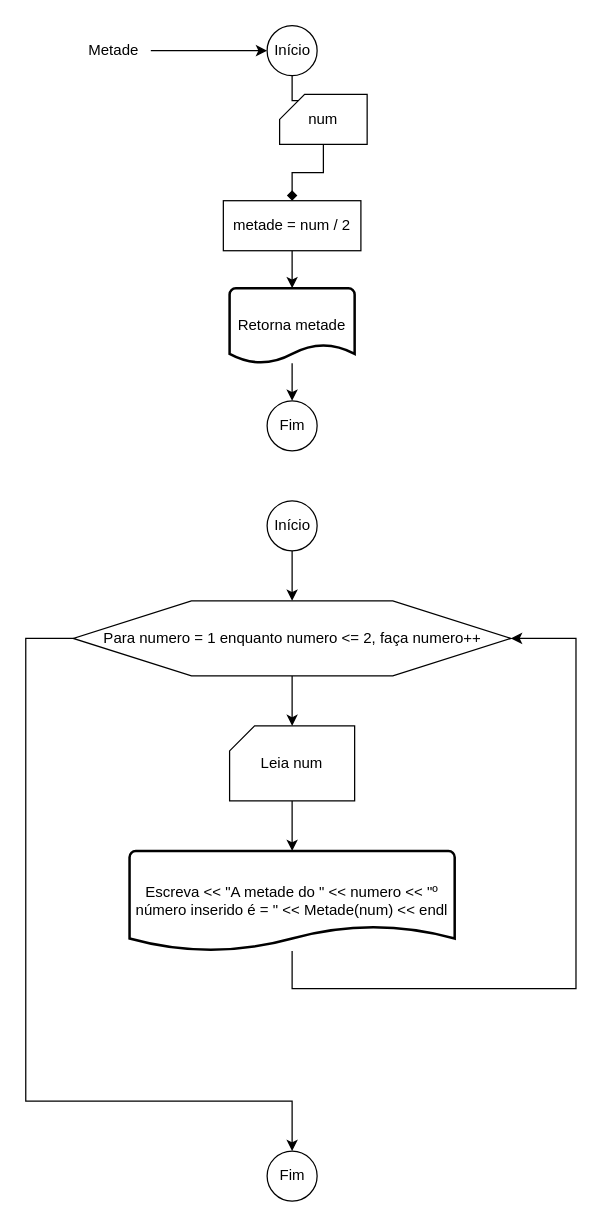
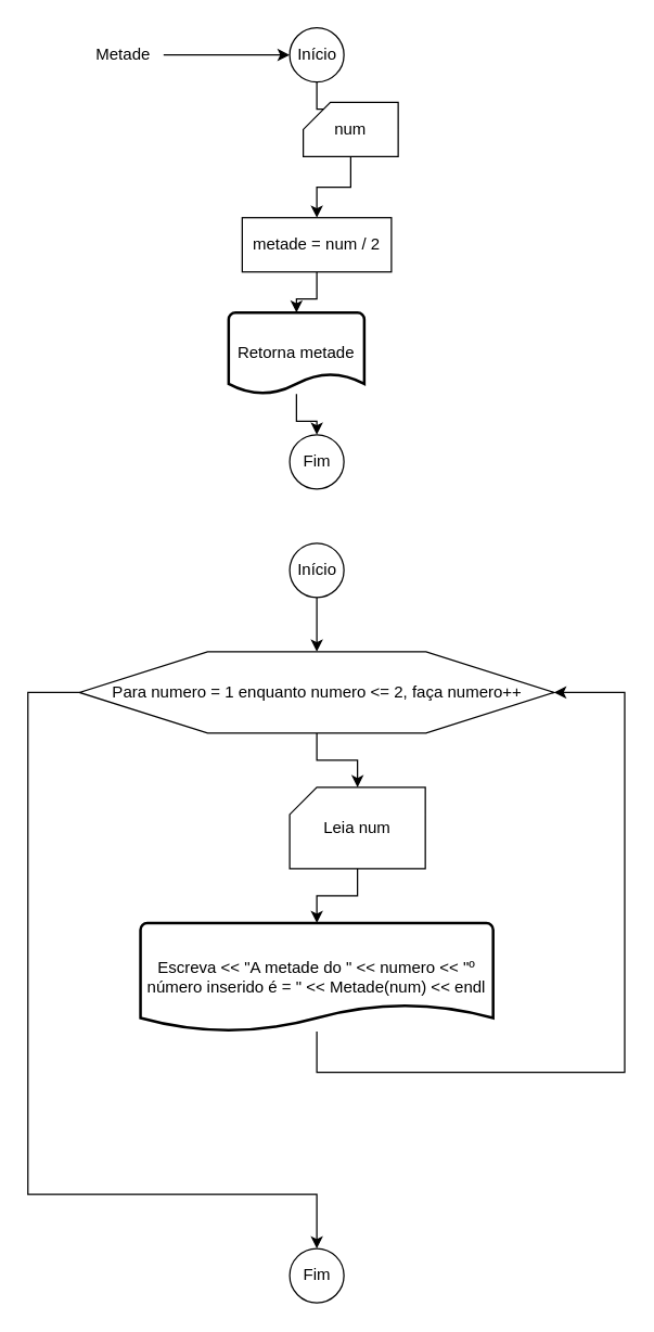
  <mxCell id="0" />
  <mxCell id="1" parent="0" />
  <mxCell id="2" value="" style="edgeStyle=orthogonalEdgeStyle;rounded=0;orthogonalLoop=1;jettySize=auto;html=1;" edge="1" parent="1" source="3" target="7"><mxGeometry relative="1" as="geometry" /></mxCell>
  <mxCell id="3" value="Início" style="verticalLabelPosition=middle;verticalAlign=middle;html=1;shape=mxgraph.flowchart.on-page_reference;labelPosition=center;align=center;" vertex="1" parent="1"><mxGeometry x="213" y="20" width="40" height="40" as="geometry" /></mxCell>
  <mxCell id="4" value="" style="edgeStyle=orthogonalEdgeStyle;rounded=0;orthogonalLoop=1;jettySize=auto;html=1;" edge="1" parent="1" source="5" target="3"><mxGeometry relative="1" as="geometry" /></mxCell>
  <mxCell id="5" value="Metade" style="text;html=1;align=center;verticalAlign=middle;resizable=0;points=[];autosize=1;strokeColor=none;fillColor=none;" vertex="1" parent="1"><mxGeometry x="60" y="30" width="60" height="20" as="geometry" /></mxCell>
- <mxCell id="6" value="" style="edgeStyle=orthogonalEdgeStyle;rounded=0;orthogonalLoop=1;jettySize=auto;html=1;endArrow=diamond;" edge="1" parent="1" source="7" target="9"><mxGeometry relative="1" as="geometry" /></mxCell>
+ <mxCell id="6" value="" style="edgeStyle=orthogonalEdgeStyle;rounded=0;orthogonalLoop=1;jettySize=auto;html=1;" edge="1" parent="1" source="7" target="9"><mxGeometry relative="1" as="geometry" /></mxCell>
  <mxCell id="7" value="num" style="verticalLabelPosition=middle;verticalAlign=middle;html=1;shape=card;whiteSpace=wrap;size=20;arcSize=12;labelPosition=center;align=center;" vertex="1" parent="1"><mxGeometry x="223" y="75" width="70" height="40" as="geometry" /></mxCell>
  <mxCell id="8" value="" style="edgeStyle=orthogonalEdgeStyle;rounded=0;orthogonalLoop=1;jettySize=auto;html=1;" edge="1" parent="1" source="9" target="11"><mxGeometry relative="1" as="geometry" /></mxCell>
  <mxCell id="9" value="metade = num / 2" style="whiteSpace=wrap;html=1;absoluteArcSize=1;arcSize=14;strokeWidth=1;rounded=0;" vertex="1" parent="1"><mxGeometry x="178" y="160" width="110" height="40" as="geometry" /></mxCell>
  <mxCell id="10" value="" style="edgeStyle=orthogonalEdgeStyle;rounded=0;orthogonalLoop=1;jettySize=auto;html=1;" edge="1" parent="1" source="11" target="12"><mxGeometry relative="1" as="geometry" /></mxCell>
- <mxCell id="11" value="Retorna metade" style="strokeWidth=2;html=1;shape=mxgraph.flowchart.document2;whiteSpace=wrap;size=0.25;" vertex="1" parent="1"><mxGeometry x="183" y="230" width="100" height="60" as="geometry" /></mxCell>
+ <mxCell id="11" value="Retorna metade" style="strokeWidth=2;html=1;shape=mxgraph.flowchart.document2;whiteSpace=wrap;size=0.25;" vertex="1" parent="1"><mxGeometry x="168" y="230" width="100" height="60" as="geometry" /></mxCell>
  <mxCell id="12" value="Fim" style="verticalLabelPosition=middle;verticalAlign=middle;html=1;shape=mxgraph.flowchart.on-page_reference;labelPosition=center;align=center;" vertex="1" parent="1"><mxGeometry x="213" y="320" width="40" height="40" as="geometry" /></mxCell>
  <mxCell id="13" value="" style="edgeStyle=orthogonalEdgeStyle;rounded=0;orthogonalLoop=1;jettySize=auto;html=1;" edge="1" parent="1" source="14"><mxGeometry relative="1" as="geometry"><mxPoint x="233" y="480" as="targetPoint" /></mxGeometry></mxCell>
  <mxCell id="14" value="Início" style="verticalLabelPosition=middle;verticalAlign=middle;html=1;shape=mxgraph.flowchart.on-page_reference;labelPosition=center;align=center;" vertex="1" parent="1"><mxGeometry x="213" y="400" width="40" height="40" as="geometry" /></mxCell>
  <mxCell id="15" value="" style="edgeStyle=orthogonalEdgeStyle;rounded=0;orthogonalLoop=1;jettySize=auto;html=1;" edge="1" parent="1" source="17" target="19"><mxGeometry relative="1" as="geometry" /></mxCell>
  <mxCell id="16" style="edgeStyle=orthogonalEdgeStyle;rounded=0;orthogonalLoop=1;jettySize=auto;html=1;entryX=0.5;entryY=0;entryDx=0;entryDy=0;entryPerimeter=0;" edge="1" parent="1" source="17" target="22"><mxGeometry relative="1" as="geometry"><Array as="points"><mxPoint x="20" y="510" /><mxPoint x="20" y="880" /><mxPoint x="233" y="880" /></Array></mxGeometry></mxCell>
  <mxCell id="17" value="Para numero = 1 enquanto numero &amp;lt;= 2, faça numero++" style="verticalLabelPosition=middle;verticalAlign=middle;html=1;shape=hexagon;perimeter=hexagonPerimeter2;arcSize=6;size=0.27;labelPosition=center;align=center;" vertex="1" parent="1"><mxGeometry x="58" y="480" width="350" height="60" as="geometry" /></mxCell>
  <mxCell id="18" value="" style="edgeStyle=orthogonalEdgeStyle;rounded=0;orthogonalLoop=1;jettySize=auto;html=1;" edge="1" parent="1" source="19" target="21"><mxGeometry relative="1" as="geometry" /></mxCell>
- <mxCell id="19" value="Leia num" style="verticalLabelPosition=middle;verticalAlign=middle;html=1;shape=card;whiteSpace=wrap;size=20;arcSize=12;labelPosition=center;align=center;" vertex="1" parent="1"><mxGeometry x="183" y="580" width="100" height="60" as="geometry" /></mxCell>
+ <mxCell id="19" value="Leia num" style="verticalLabelPosition=middle;verticalAlign=middle;html=1;shape=card;whiteSpace=wrap;size=20;arcSize=12;labelPosition=center;align=center;" vertex="1" parent="1"><mxGeometry x="213" y="580" width="100" height="60" as="geometry" /></mxCell>
  <mxCell id="20" style="edgeStyle=orthogonalEdgeStyle;rounded=0;orthogonalLoop=1;jettySize=auto;html=1;entryX=1;entryY=0.5;entryDx=0;entryDy=0;" edge="1" parent="1" source="21" target="17"><mxGeometry relative="1" as="geometry"><Array as="points"><mxPoint x="233" y="790" /><mxPoint x="460" y="790" /><mxPoint x="460" y="510" /></Array></mxGeometry></mxCell>
  <mxCell id="21" value="Escreva &amp;lt;&amp;lt; &quot;A metade do &quot; &amp;lt;&amp;lt; numero &amp;lt;&amp;lt; &quot;º número inserido é = &quot; &amp;lt;&amp;lt; Metade(num) &amp;lt;&amp;lt; endl" style="strokeWidth=2;html=1;shape=mxgraph.flowchart.document2;whiteSpace=wrap;size=0.25;" vertex="1" parent="1"><mxGeometry x="103" y="680" width="260" height="80" as="geometry" /></mxCell>
  <mxCell id="22" value="Fim" style="verticalLabelPosition=middle;verticalAlign=middle;html=1;shape=mxgraph.flowchart.on-page_reference;labelPosition=center;align=center;" vertex="1" parent="1"><mxGeometry x="213" y="920" width="40" height="40" as="geometry" /></mxCell>
